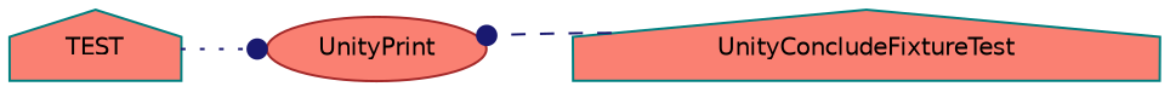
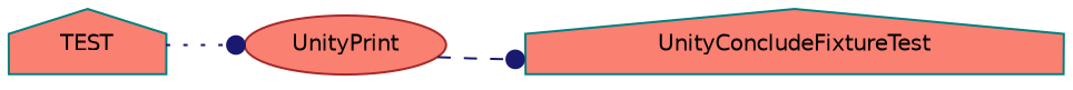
  digraph {
    rankdir=LR
    node [color=teal fillcolor=salmon fontname=Helvetica fontsize=10 shape=house style=filled]
    edge [arrowhead=dot color=midnightblue fontname=Helvetica fontsize=10 labelfontname=Helvetica labelfontsize=10]
    n1 [fontcolor=black height=0.2 label=TEST width=0.4]
    n2 [color=brown height=0.2 label=UnityPrint shape=ellipse width=0.4]
    n3 [height=0.2 label=UnityConcludeFixtureTest width=0.4]
    n1 -> n2 [style=dotted]
-   n3 -> n2 [style=dashed]
+   n2 -> n3 [style=dashed]
  }
